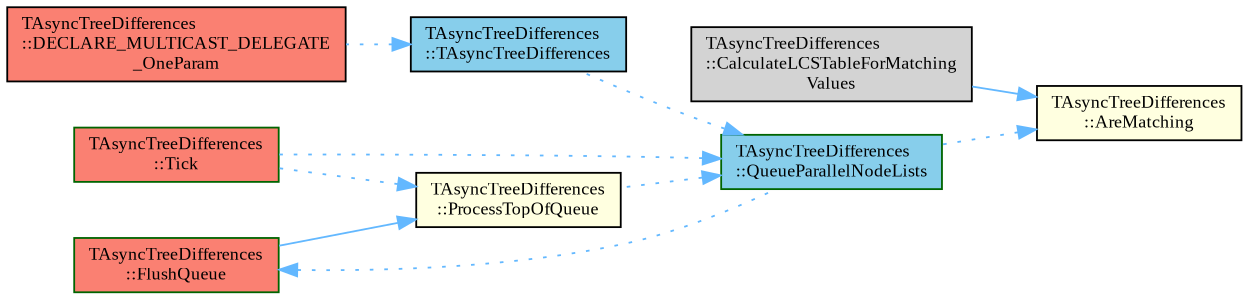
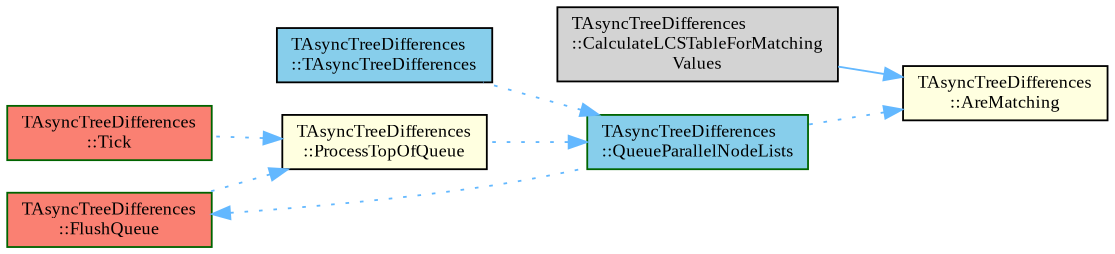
  digraph {
    fontname="Liberation Serif"
    rankdir=RL
    node [color=black fillcolor=salmon fontname="Liberation Serif" fontsize=10 shape=box style=filled]
    edge [color=steelblue1 dir=back fontname="Liberation Serif" fontsize=10 labelfontname=Helvetica labelfontsize=10 style=dotted]
    n1 [fillcolor=lightyellow fontcolor=black height=0.2 label="TAsyncTreeDifferences\l::AreMatching" width=0.4]
    n2 [fillcolor=lightgrey height=0.2 label="TAsyncTreeDifferences\l::CalculateLCSTableForMatching\lValues" width=0.4]
    n3 [color=darkgreen fillcolor=skyblue height=0.2 label="TAsyncTreeDifferences\l::QueueParallelNodeLists" width=0.4]
    n4 [fillcolor=skyblue height=0.2 label="TAsyncTreeDifferences\l::TAsyncTreeDifferences" width=0.4]
    n5 [fillcolor=lightyellow height=0.2 label="TAsyncTreeDifferences\l::ProcessTopOfQueue" width=0.4]
    n6 [color=darkgreen height=0.2 label="TAsyncTreeDifferences\l::Tick" width=0.4]
-   n7 [height=0.2 label="TAsyncTreeDifferences\l::DECLARE_MULTICAST_DELEGATE\l_OneParam" width=0.4]
    n8 [color=darkgreen height=0.2 label="TAsyncTreeDifferences\l::FlushQueue" width=0.4]
    n1 -> n2 [style=solid]
    n1 -> n3
    n3 -> n4
    n3 -> n5
-   n3 -> n6
-   n4 -> n7
    n5 -> n6
-   n5 -> n8 [style=solid]
+   n5 -> n8
    n8 -> n3
  }
